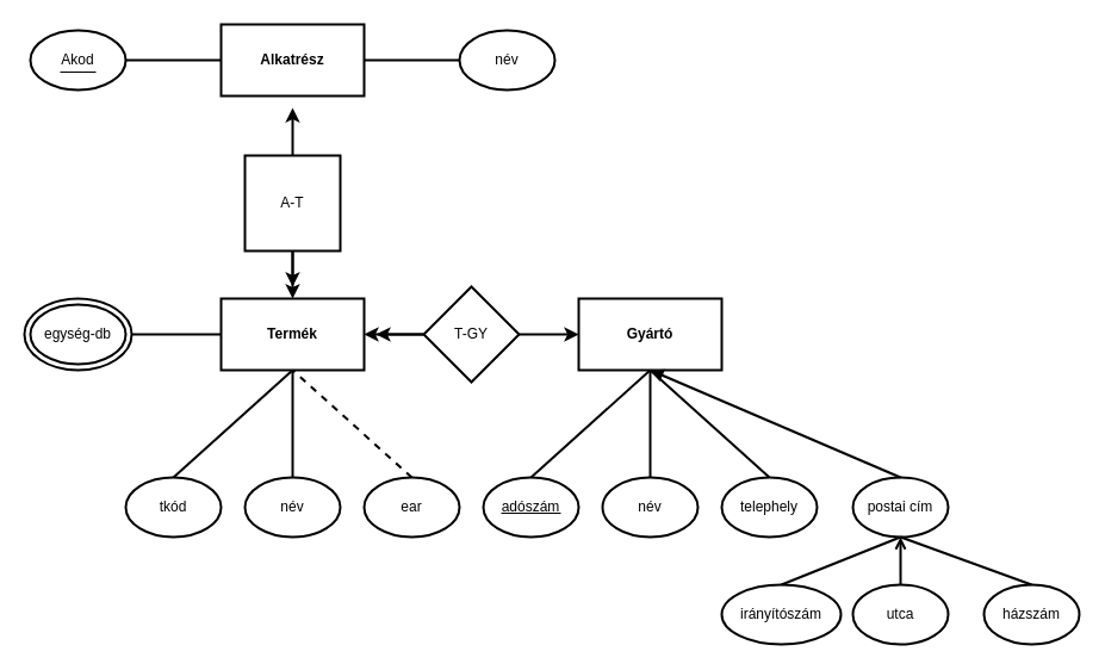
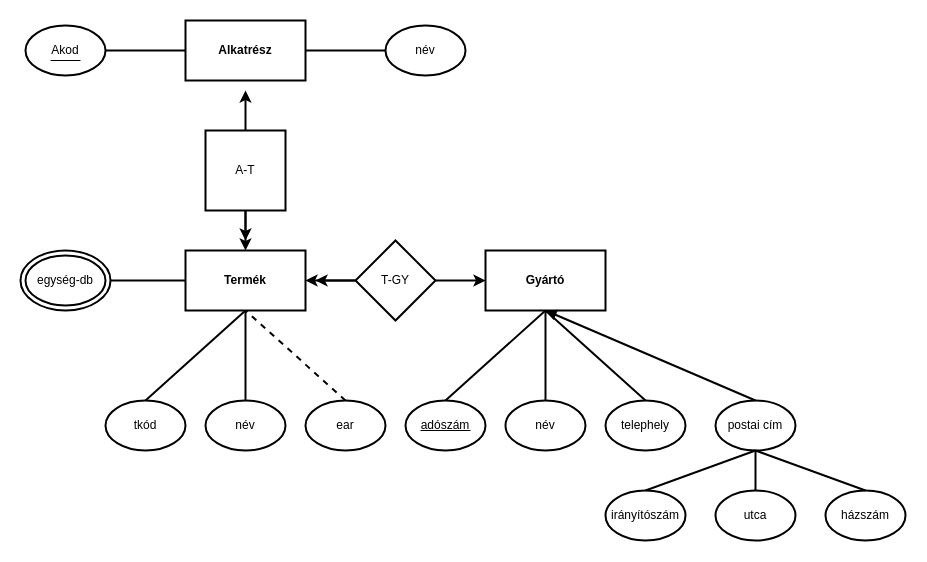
  <mxCell id="0" />
  <mxCell id="1" parent="0" />
  <mxCell id="2" value="" style="ellipse;whiteSpace=wrap;html=1;strokeWidth=2;" parent="1" vertex="1"><mxGeometry x="20" y="250" width="90" height="60" as="geometry" /></mxCell>
  <mxCell id="3" value="&lt;b&gt;Termék&lt;/b&gt;" style="rounded=0;whiteSpace=wrap;html=1;strokeWidth=2;" parent="1" vertex="1"><mxGeometry x="185" y="250" width="120" height="60" as="geometry" /></mxCell>
  <mxCell id="4" value="&lt;b&gt;Gyártó&lt;/b&gt;" style="rounded=0;whiteSpace=wrap;html=1;strokeWidth=2;" parent="1" vertex="1"><mxGeometry x="485" y="250" width="120" height="60" as="geometry" /></mxCell>
  <mxCell id="5" value="adószám" style="ellipse;whiteSpace=wrap;html=1;strokeWidth=2;" parent="1" vertex="1"><mxGeometry x="405" y="400" width="80" height="50" as="geometry" /></mxCell>
  <mxCell id="6" value="név" style="ellipse;whiteSpace=wrap;html=1;strokeWidth=2;" parent="1" vertex="1"><mxGeometry x="505" y="400" width="80" height="50" as="geometry" /></mxCell>
  <mxCell id="7" value="telephely" style="ellipse;whiteSpace=wrap;html=1;strokeWidth=2;" parent="1" vertex="1"><mxGeometry x="605" y="400" width="80" height="50" as="geometry" /></mxCell>
  <mxCell id="8" value="tkód" style="ellipse;whiteSpace=wrap;html=1;strokeWidth=2;" parent="1" vertex="1"><mxGeometry x="105" y="400" width="80" height="50" as="geometry" /></mxCell>
  <mxCell id="9" value="ear" style="ellipse;whiteSpace=wrap;html=1;strokeWidth=2;" parent="1" vertex="1"><mxGeometry x="305" y="400" width="80" height="50" as="geometry" /></mxCell>
  <mxCell id="10" value="név" style="ellipse;whiteSpace=wrap;html=1;strokeWidth=2;" parent="1" vertex="1"><mxGeometry x="205" y="400" width="80" height="50" as="geometry" /></mxCell>
  <mxCell id="11" value="" style="endArrow=none;html=1;rounded=0;exitX=0.5;exitY=0;exitDx=0;exitDy=0;entryX=0.5;entryY=1;entryDx=0;entryDy=0;strokeWidth=2;" parent="1" source="8" target="3" edge="1"><mxGeometry width="50" height="50" relative="1" as="geometry"><mxPoint x="395" y="340" as="sourcePoint" /><mxPoint x="445" y="290" as="targetPoint" /></mxGeometry></mxCell>
  <mxCell id="12" value="" style="endArrow=none;html=1;rounded=0;exitX=0.5;exitY=0;exitDx=0;exitDy=0;entryX=0.5;entryY=1;entryDx=0;entryDy=0;strokeWidth=2;" parent="1" source="10" target="3" edge="1"><mxGeometry width="50" height="50" relative="1" as="geometry"><mxPoint x="395" y="340" as="sourcePoint" /><mxPoint x="445" y="290" as="targetPoint" /></mxGeometry></mxCell>
  <mxCell id="13" value="" style="endArrow=none;html=1;rounded=0;exitX=0.5;exitY=0;exitDx=0;exitDy=0;entryX=0.5;entryY=1;entryDx=0;entryDy=0;strokeWidth=2;dashed=1;" parent="1" source="9" target="3" edge="1"><mxGeometry width="50" height="50" relative="1" as="geometry"><mxPoint x="395" y="340" as="sourcePoint" /><mxPoint x="445" y="290" as="targetPoint" /></mxGeometry></mxCell>
  <mxCell id="14" value="" style="endArrow=none;html=1;rounded=0;exitX=0.5;exitY=0;exitDx=0;exitDy=0;entryX=0.5;entryY=1;entryDx=0;entryDy=0;strokeWidth=2;" parent="1" source="5" target="4" edge="1"><mxGeometry width="50" height="50" relative="1" as="geometry"><mxPoint x="395" y="340" as="sourcePoint" /><mxPoint x="445" y="290" as="targetPoint" /></mxGeometry></mxCell>
  <mxCell id="15" value="" style="endArrow=none;html=1;rounded=0;exitX=0.5;exitY=0;exitDx=0;exitDy=0;entryX=0.5;entryY=1;entryDx=0;entryDy=0;strokeWidth=2;" parent="1" source="6" target="4" edge="1"><mxGeometry width="50" height="50" relative="1" as="geometry"><mxPoint x="395" y="340" as="sourcePoint" /><mxPoint x="445" y="290" as="targetPoint" /></mxGeometry></mxCell>
  <mxCell id="16" value="" style="endArrow=none;html=1;rounded=0;exitX=0.5;exitY=0;exitDx=0;exitDy=0;entryX=0.5;entryY=1;entryDx=0;entryDy=0;strokeWidth=2;" parent="1" source="7" target="4" edge="1"><mxGeometry width="50" height="50" relative="1" as="geometry"><mxPoint x="395" y="340" as="sourcePoint" /><mxPoint x="445" y="290" as="targetPoint" /></mxGeometry></mxCell>
  <mxCell id="17" value="T-GY" style="rhombus;whiteSpace=wrap;html=1;strokeWidth=2;" parent="1" vertex="1"><mxGeometry x="355" y="240" width="80" height="80" as="geometry" /></mxCell>
  <mxCell id="18" value="" style="endArrow=none;html=1;rounded=0;exitX=0;exitY=0.5;exitDx=0;exitDy=0;entryX=1;entryY=0.5;entryDx=0;entryDy=0;" parent="1" source="4" target="17" edge="1"><mxGeometry width="50" height="50" relative="1" as="geometry"><mxPoint x="345" y="370" as="sourcePoint" /><mxPoint x="395" y="320" as="targetPoint" /></mxGeometry></mxCell>
  <mxCell id="19" value="" style="endArrow=classic;html=1;rounded=0;exitX=0;exitY=0.5;exitDx=0;exitDy=0;entryX=1;entryY=0.5;entryDx=0;entryDy=0;strokeWidth=2;" parent="1" source="17" target="3" edge="1"><mxGeometry width="50" height="50" relative="1" as="geometry"><mxPoint x="345" y="370" as="sourcePoint" /><mxPoint x="395" y="320" as="targetPoint" /></mxGeometry></mxCell>
  <mxCell id="20" value="" style="endArrow=classic;html=1;rounded=0;exitX=0;exitY=0.5;exitDx=0;exitDy=0;strokeWidth=2;" parent="1" source="17" edge="1"><mxGeometry width="50" height="50" relative="1" as="geometry"><mxPoint x="345" y="370" as="sourcePoint" /><mxPoint x="315" y="280" as="targetPoint" /></mxGeometry></mxCell>
  <mxCell id="21" value="" style="endArrow=classic;html=1;rounded=0;exitX=1;exitY=0.5;exitDx=0;exitDy=0;entryX=0;entryY=0.5;entryDx=0;entryDy=0;strokeWidth=2;" parent="1" source="17" target="4" edge="1"><mxGeometry width="50" height="50" relative="1" as="geometry"><mxPoint x="345" y="370" as="sourcePoint" /><mxPoint x="395" y="320" as="targetPoint" /></mxGeometry></mxCell>
  <mxCell id="22" value="postai cím" style="ellipse;whiteSpace=wrap;html=1;strokeWidth=2;" parent="1" vertex="1"><mxGeometry x="715" y="400" width="80" height="50" as="geometry" /></mxCell>
- <mxCell id="23" value="irányítószám" style="ellipse;whiteSpace=wrap;html=1;strokeWidth=2;" parent="1" vertex="1"><mxGeometry x="605" y="490" width="100" height="50" as="geometry" /></mxCell>
+ <mxCell id="23" value="irányítószám" style="ellipse;whiteSpace=wrap;html=1;strokeWidth=2;" parent="1" vertex="1"><mxGeometry x="605" y="490" width="80" height="50" as="geometry" /></mxCell>
  <mxCell id="24" value="utca" style="ellipse;whiteSpace=wrap;html=1;strokeWidth=2;" parent="1" vertex="1"><mxGeometry x="715" y="490" width="80" height="50" as="geometry" /></mxCell>
  <mxCell id="25" value="házszám" style="ellipse;whiteSpace=wrap;html=1;strokeWidth=2;" parent="1" vertex="1"><mxGeometry x="825" y="490" width="80" height="50" as="geometry" /></mxCell>
- <mxCell id="26" value="" style="endArrow=open;html=1;rounded=0;exitX=0.5;exitY=0;exitDx=0;exitDy=0;entryX=0.5;entryY=1;entryDx=0;entryDy=0;strokeWidth=2;" parent="1" source="24" target="22" edge="1"><mxGeometry width="50" height="50" relative="1" as="geometry"><mxPoint x="585" y="600" as="sourcePoint" /><mxPoint x="635" y="550" as="targetPoint" /></mxGeometry></mxCell>
+ <mxCell id="26" value="" style="endArrow=none;html=1;rounded=0;exitX=0.5;exitY=0;exitDx=0;exitDy=0;entryX=0.5;entryY=1;entryDx=0;entryDy=0;strokeWidth=2;" parent="1" source="24" target="22" edge="1"><mxGeometry width="50" height="50" relative="1" as="geometry"><mxPoint x="585" y="600" as="sourcePoint" /><mxPoint x="635" y="550" as="targetPoint" /></mxGeometry></mxCell>
  <mxCell id="27" value="" style="endArrow=block;html=1;rounded=0;exitX=0.5;exitY=0;exitDx=0;exitDy=0;entryX=0.5;entryY=1;entryDx=0;entryDy=0;strokeWidth=2;" parent="1" source="22" target="4" edge="1"><mxGeometry width="50" height="50" relative="1" as="geometry"><mxPoint x="475" y="490" as="sourcePoint" /><mxPoint x="525" y="440" as="targetPoint" /></mxGeometry></mxCell>
  <mxCell id="28" value="" style="endArrow=none;html=1;rounded=0;exitX=0.5;exitY=0;exitDx=0;exitDy=0;entryX=0.5;entryY=1;entryDx=0;entryDy=0;strokeWidth=2;" parent="1" source="23" target="22" edge="1"><mxGeometry width="50" height="50" relative="1" as="geometry"><mxPoint x="475" y="490" as="sourcePoint" /><mxPoint x="525" y="440" as="targetPoint" /></mxGeometry></mxCell>
  <mxCell id="29" value="" style="endArrow=none;html=1;rounded=0;exitX=0.5;exitY=0;exitDx=0;exitDy=0;strokeWidth=2;" parent="1" source="25" edge="1"><mxGeometry width="50" height="50" relative="1" as="geometry"><mxPoint x="475" y="490" as="sourcePoint" /><mxPoint x="755" y="450" as="targetPoint" /></mxGeometry></mxCell>
  <mxCell id="30" value="egység-db" style="ellipse;whiteSpace=wrap;html=1;perimeterSpacing=0;strokeWidth=2;" parent="1" vertex="1"><mxGeometry x="25" y="255" width="80" height="50" as="geometry" /></mxCell>
  <mxCell id="31" value="" style="endArrow=none;html=1;rounded=0;exitX=0;exitY=0.5;exitDx=0;exitDy=0;strokeWidth=2;entryX=1;entryY=0.5;entryDx=0;entryDy=0;" parent="1" source="3" target="2" edge="1"><mxGeometry width="50" height="50" relative="1" as="geometry"><mxPoint x="475" y="280" as="sourcePoint" /><mxPoint x="125" y="300" as="targetPoint" /></mxGeometry></mxCell>
  <mxCell id="32" value="&lt;b&gt;Alkatrész&lt;/b&gt;" style="rounded=0;whiteSpace=wrap;html=1;strokeWidth=2;" parent="1" vertex="1"><mxGeometry x="185" y="20" width="120" height="60" as="geometry" /></mxCell>
  <mxCell id="33" value="A-T" style="whiteSpace=wrap;html=1;strokeWidth=2;rounded=0;" parent="1" vertex="1"><mxGeometry x="205" y="130" width="80" height="80" as="geometry" /></mxCell>
  <mxCell id="34" value="" style="endArrow=classic;html=1;rounded=0;exitX=0.5;exitY=0;exitDx=0;exitDy=0;strokeWidth=2;" parent="1" source="33" edge="1"><mxGeometry width="50" height="50" relative="1" as="geometry"><mxPoint x="475" y="230" as="sourcePoint" /><mxPoint x="245" y="90" as="targetPoint" /></mxGeometry></mxCell>
  <mxCell id="35" value="" style="endArrow=classic;html=1;rounded=0;exitX=0.5;exitY=1;exitDx=0;exitDy=0;entryX=0.5;entryY=0;entryDx=0;entryDy=0;strokeWidth=2;" parent="1" source="33" target="3" edge="1"><mxGeometry width="50" height="50" relative="1" as="geometry"><mxPoint x="475" y="230" as="sourcePoint" /><mxPoint x="525" y="180" as="targetPoint" /></mxGeometry></mxCell>
  <mxCell id="36" value="Akod" style="ellipse;whiteSpace=wrap;html=1;strokeWidth=2;" parent="1" vertex="1"><mxGeometry x="25" y="25" width="80" height="50" as="geometry" /></mxCell>
  <mxCell id="37" value="név" style="ellipse;whiteSpace=wrap;html=1;strokeWidth=2;" parent="1" vertex="1"><mxGeometry x="385" y="25" width="80" height="50" as="geometry" /></mxCell>
  <mxCell id="38" value="" style="endArrow=none;html=1;rounded=0;exitX=1;exitY=0.5;exitDx=0;exitDy=0;entryX=0;entryY=0.5;entryDx=0;entryDy=0;strokeWidth=2;" parent="1" source="36" target="32" edge="1"><mxGeometry width="50" height="50" relative="1" as="geometry"><mxPoint x="195" y="190" as="sourcePoint" /><mxPoint x="245" y="140" as="targetPoint" /></mxGeometry></mxCell>
  <mxCell id="39" value="" style="endArrow=none;html=1;rounded=0;exitX=1;exitY=0.5;exitDx=0;exitDy=0;entryX=0;entryY=0.5;entryDx=0;entryDy=0;strokeWidth=2;" parent="1" source="32" target="37" edge="1"><mxGeometry width="50" height="50" relative="1" as="geometry"><mxPoint x="195" y="190" as="sourcePoint" /><mxPoint x="245" y="140" as="targetPoint" /></mxGeometry></mxCell>
  <mxCell id="40" value="" style="endArrow=none;html=1;rounded=0;" parent="1" edge="1"><mxGeometry width="50" height="50" relative="1" as="geometry"><mxPoint x="50" y="60" as="sourcePoint" /><mxPoint x="80" y="60" as="targetPoint" /></mxGeometry></mxCell>
  <mxCell id="41" value="" style="endArrow=none;html=1;rounded=0;" parent="1" edge="1"><mxGeometry width="50" height="50" relative="1" as="geometry"><mxPoint x="420" y="430" as="sourcePoint" /><mxPoint x="470" y="430" as="targetPoint" /></mxGeometry></mxCell>
  <mxCell id="42" value="" style="endArrow=classic;html=1;rounded=0;exitX=0.5;exitY=1;exitDx=0;exitDy=0;strokeWidth=2;" edge="1" parent="1" source="33"><mxGeometry width="50" height="50" relative="1" as="geometry"><mxPoint x="255" y="190" as="sourcePoint" /><mxPoint x="245" y="240" as="targetPoint" /></mxGeometry></mxCell>
